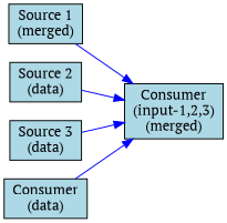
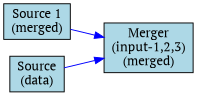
  digraph {
    fontname="PT Serif"
    rankdir=LR
    node [fillcolor=lightblue fontname="PT Serif" shape=box style=filled]
    edge [color=blue fontname="PT Serif"]
    n1 [label="Source 1\n(merged)"]
-   n2 [label="Consumer\n(input-1,2,3)\n(merged)"]
-   n3 [label="Source 2\n(data)"]
-   n4 [label="Source 3\n(data)"]
-   n5 [label="Consumer\n(data)"]
+   n2 [label="Merger\n(input-1,2,3)\n(merged)"]
+   n5 [label="Source\n(data)"]
    n1 -> n2
-   n3 -> n2
-   n4 -> n2
    n5 -> n2
  }
